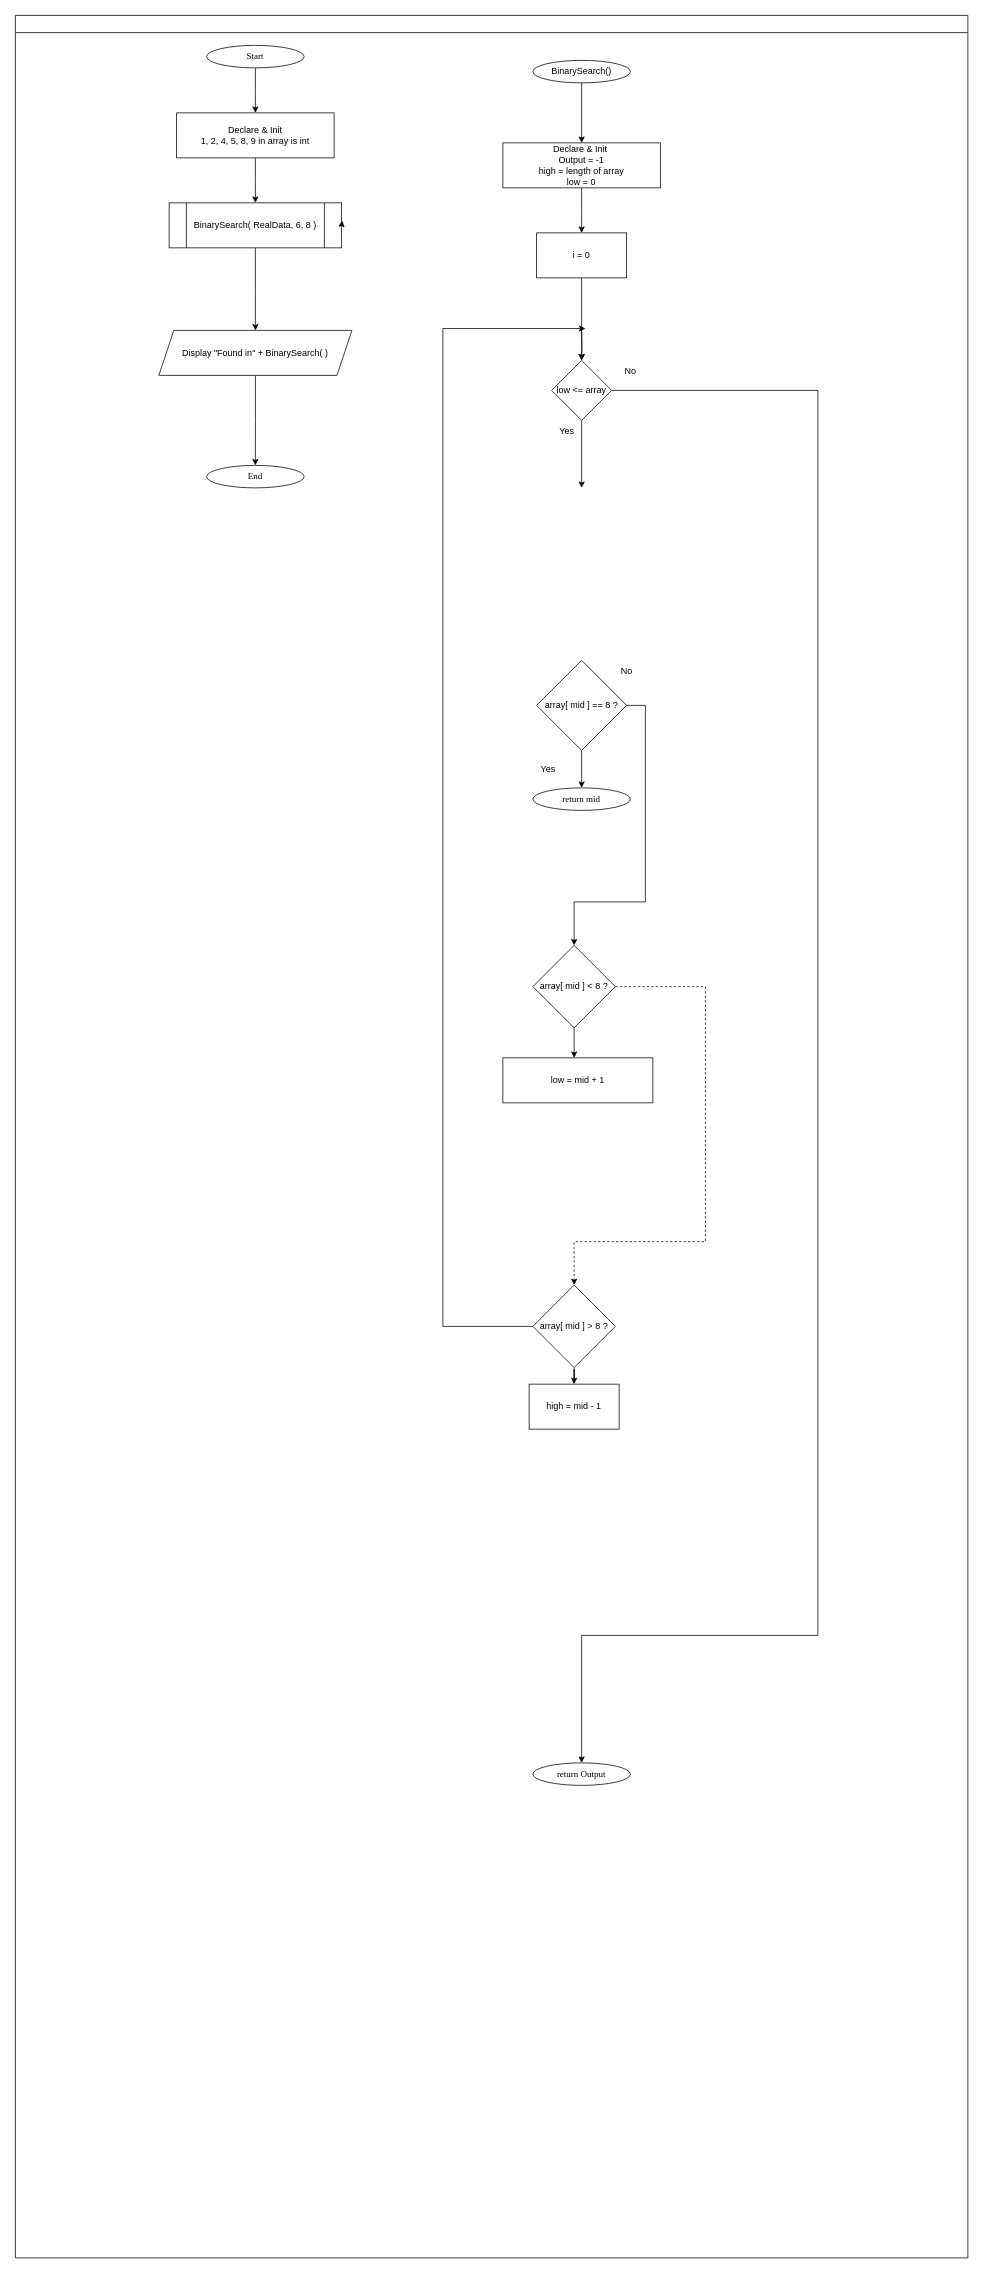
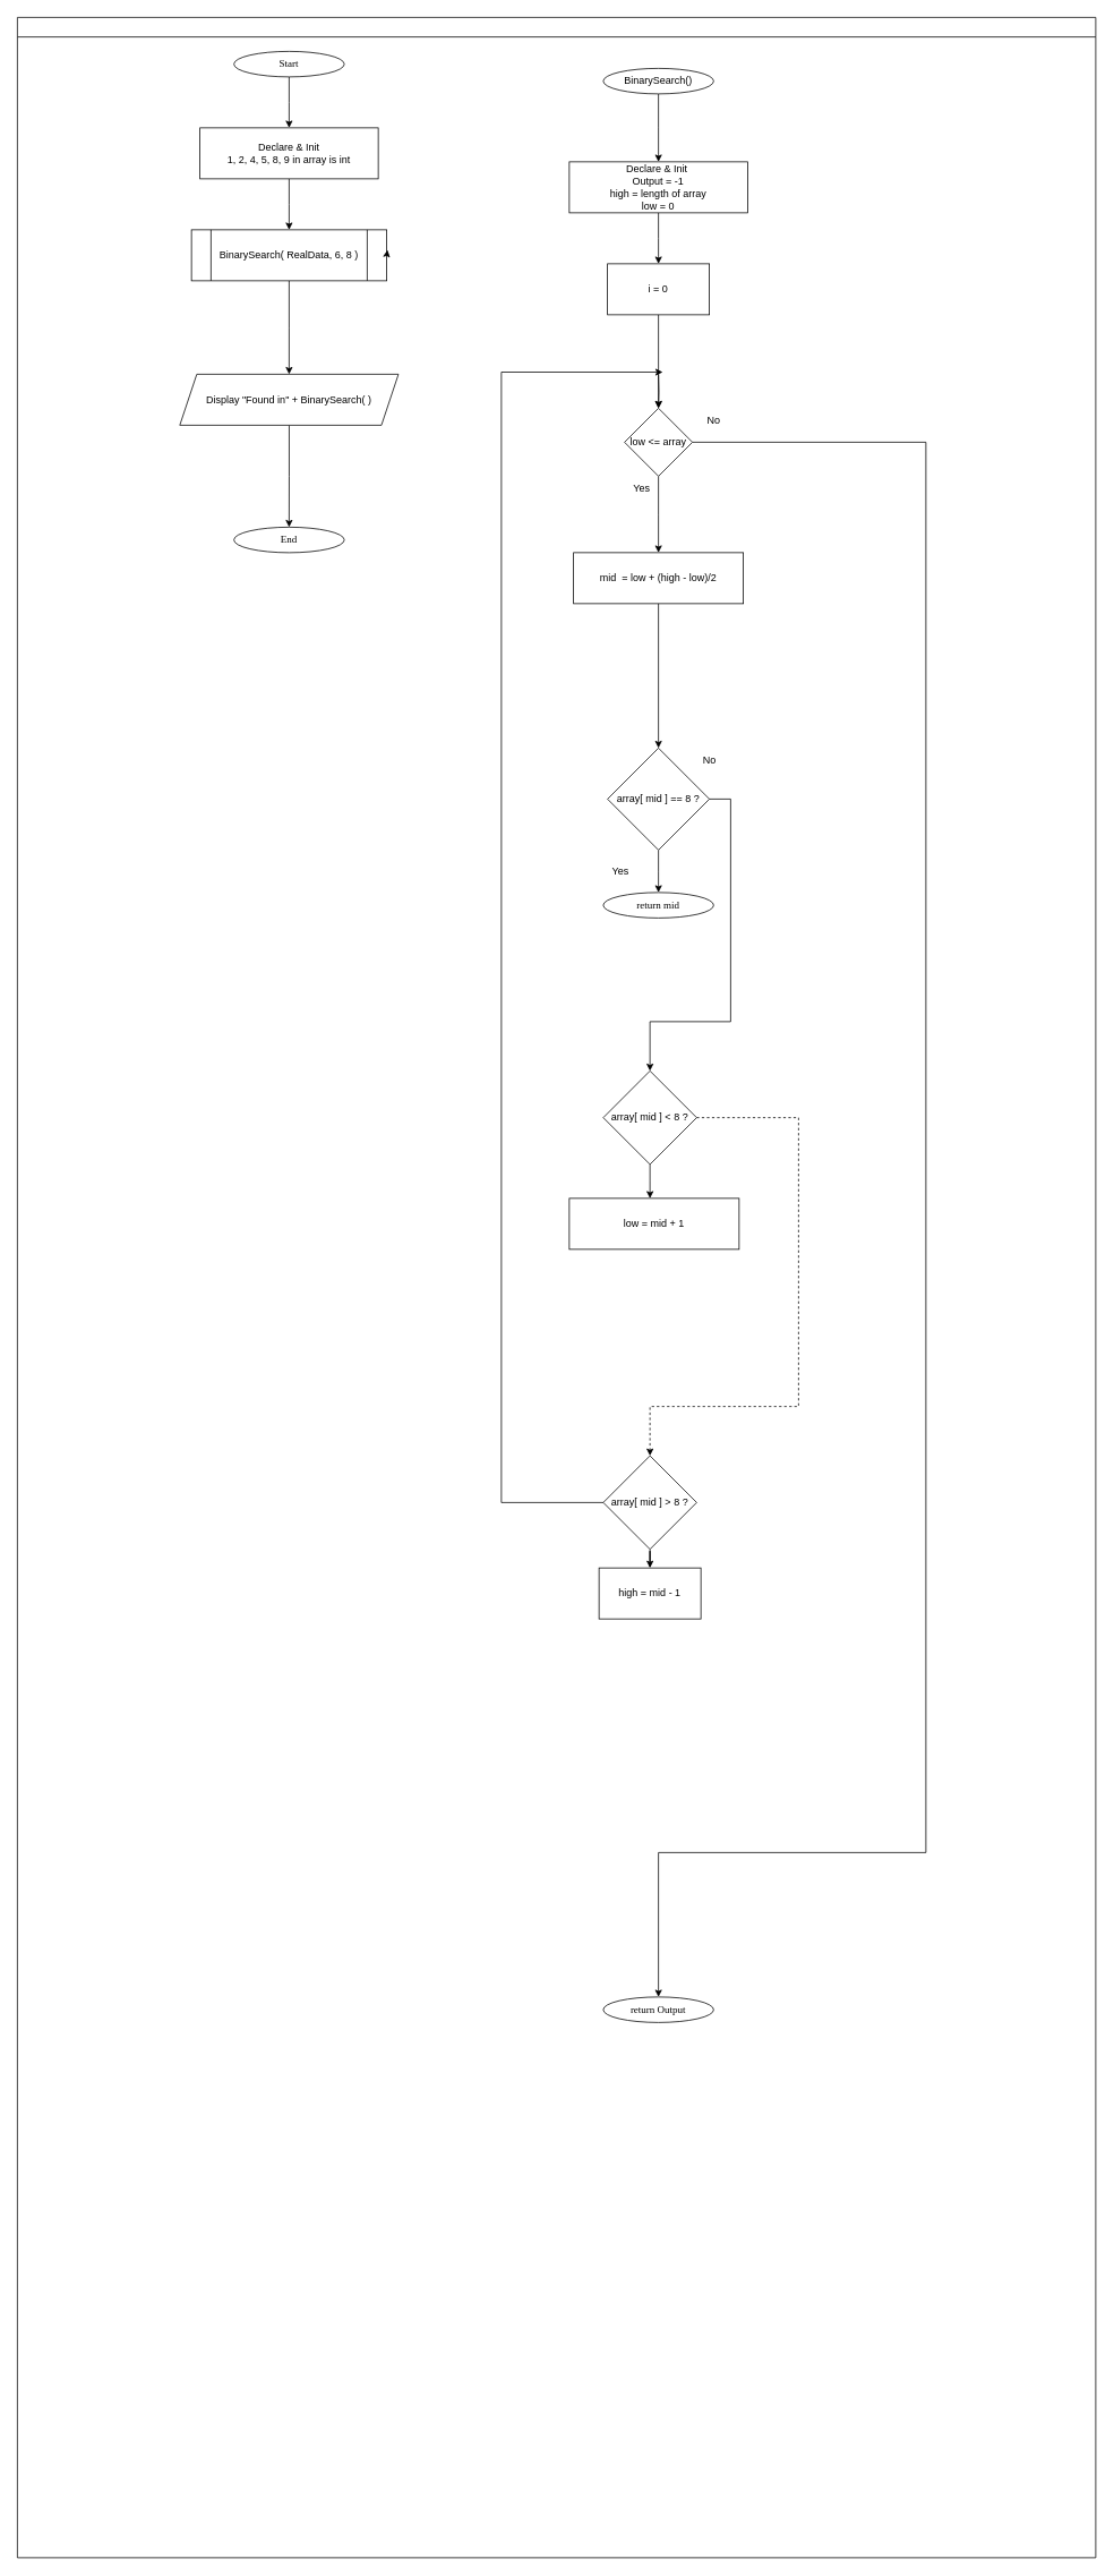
  <mxCell id="0" />
  <mxCell id="1" parent="0" />
  <mxCell id="2" value="" style="swimlane;fontFamily=Sarabun;fontSource=https%3A%2F%2Ffonts.googleapis.com%2Fcss%3Ffamily%3DSarabun;" parent="1" vertex="1"><mxGeometry x="20" y="20" width="1270" height="2990" as="geometry" /></mxCell>
  <mxCell id="3" style="edgeStyle=orthogonalEdgeStyle;rounded=0;orthogonalLoop=1;jettySize=auto;html=1;" parent="2" source="4" edge="1"><mxGeometry relative="1" as="geometry"><mxPoint x="320" y="130" as="targetPoint" /></mxGeometry></mxCell>
  <mxCell id="4" value="&lt;font data-font-src=&quot;https://fonts.googleapis.com/css?family=Sarabun&quot; face=&quot;Sarabun&quot;&gt;Start&lt;/font&gt;" style="ellipse;whiteSpace=wrap;html=1;" parent="2" vertex="1"><mxGeometry x="255" y="40" width="130" height="30" as="geometry" /></mxCell>
  <mxCell id="5" style="edgeStyle=orthogonalEdgeStyle;rounded=0;orthogonalLoop=1;jettySize=auto;html=1;" parent="2" source="6" edge="1"><mxGeometry relative="1" as="geometry"><mxPoint x="320" y="250" as="targetPoint" /></mxGeometry></mxCell>
  <mxCell id="6" value="Declare &amp;amp; Init&lt;div&gt;1, 2, 4, 5, 8, 9 in array is int&lt;/div&gt;" style="rounded=0;whiteSpace=wrap;html=1;" parent="2" vertex="1"><mxGeometry x="215" y="130" width="210" height="60" as="geometry" /></mxCell>
  <mxCell id="7" style="edgeStyle=orthogonalEdgeStyle;rounded=0;orthogonalLoop=1;jettySize=auto;html=1;" parent="2" source="8" edge="1"><mxGeometry relative="1" as="geometry"><mxPoint x="320" y="420" as="targetPoint" /></mxGeometry></mxCell>
  <mxCell id="8" value="BinarySearch( RealData, 6, 8 )" style="shape=process;whiteSpace=wrap;html=1;backgroundOutline=1;" parent="2" vertex="1"><mxGeometry x="205" y="250" width="230" height="60" as="geometry" /></mxCell>
  <mxCell id="9" style="edgeStyle=orthogonalEdgeStyle;rounded=0;orthogonalLoop=1;jettySize=auto;html=1;" parent="2" source="10" edge="1"><mxGeometry relative="1" as="geometry"><mxPoint x="320" y="600" as="targetPoint" /></mxGeometry></mxCell>
  <mxCell id="10" value="Display &quot;Found in&quot; + BinarySearch( )" style="shape=parallelogram;perimeter=parallelogramPerimeter;whiteSpace=wrap;html=1;fixedSize=1;" parent="2" vertex="1"><mxGeometry x="191.25" y="420" width="257.5" height="60" as="geometry" /></mxCell>
  <mxCell id="11" style="edgeStyle=orthogonalEdgeStyle;rounded=0;orthogonalLoop=1;jettySize=auto;html=1;" parent="2" source="12" edge="1"><mxGeometry relative="1" as="geometry"><mxPoint x="755" y="170" as="targetPoint" /></mxGeometry></mxCell>
  <mxCell id="12" value="BinarySearch()" style="ellipse;whiteSpace=wrap;html=1;" parent="2" vertex="1"><mxGeometry x="690" y="60" width="130" height="30" as="geometry" /></mxCell>
  <mxCell id="13" style="edgeStyle=orthogonalEdgeStyle;rounded=0;orthogonalLoop=1;jettySize=auto;html=1;" parent="2" source="14" edge="1"><mxGeometry relative="1" as="geometry"><mxPoint x="755" y="290" as="targetPoint" /></mxGeometry></mxCell>
  <mxCell id="14" value="Declare &amp;amp; Init&amp;nbsp;&lt;div&gt;Output = -1&lt;/div&gt;&lt;div&gt;high = length of array&lt;/div&gt;&lt;div&gt;low = 0&lt;/div&gt;" style="rounded=0;whiteSpace=wrap;html=1;" parent="2" vertex="1"><mxGeometry x="650" y="170" width="210" height="60" as="geometry" /></mxCell>
  <mxCell id="15" style="edgeStyle=orthogonalEdgeStyle;rounded=0;orthogonalLoop=1;jettySize=auto;html=1;entryX=0.5;entryY=0;entryDx=0;entryDy=0;" edge="1" parent="2" source="16" target="19"><mxGeometry relative="1" as="geometry" /></mxCell>
  <mxCell id="16" value="i = 0" style="rounded=0;whiteSpace=wrap;html=1;" parent="2" vertex="1"><mxGeometry x="695" y="290" width="120" height="60" as="geometry" /></mxCell>
  <mxCell id="17" style="edgeStyle=orthogonalEdgeStyle;rounded=0;orthogonalLoop=1;jettySize=auto;html=1;entryX=0.5;entryY=0;entryDx=0;entryDy=0;" parent="2" source="19" target="26" edge="1"><mxGeometry relative="1" as="geometry"><Array as="points"><mxPoint x="1070" y="500" /><mxPoint x="1070" y="2160" /><mxPoint x="755" y="2160" /></Array></mxGeometry></mxCell>
  <mxCell id="18" style="edgeStyle=orthogonalEdgeStyle;rounded=0;orthogonalLoop=1;jettySize=auto;html=1;" edge="1" parent="2" source="19"><mxGeometry relative="1" as="geometry"><mxPoint x="755" y="630" as="targetPoint" /></mxGeometry></mxCell>
  <mxCell id="19" value="low &amp;lt;= array" style="rhombus;whiteSpace=wrap;html=1;" parent="2" vertex="1"><mxGeometry x="715" y="460" width="80" height="80" as="geometry" /></mxCell>
  <mxCell id="20" value="&lt;font data-font-src=&quot;https://fonts.googleapis.com/css?family=Sarabun&quot; face=&quot;Sarabun&quot;&gt;return mid&lt;/font&gt;" style="ellipse;whiteSpace=wrap;html=1;" parent="2" vertex="1"><mxGeometry x="690" y="1030" width="130" height="30" as="geometry" /></mxCell>
  <mxCell id="21" style="edgeStyle=orthogonalEdgeStyle;rounded=0;orthogonalLoop=1;jettySize=auto;html=1;" parent="2" source="22" edge="1"><mxGeometry relative="1" as="geometry"><mxPoint x="755" y="1030" as="targetPoint" /></mxGeometry></mxCell>
  <mxCell id="22" value="array[ mid ] == 8 ?" style="rhombus;whiteSpace=wrap;html=1;" parent="2" vertex="1"><mxGeometry x="695" y="860" width="120" height="120" as="geometry" /></mxCell>
  <mxCell id="23" value="Yes" style="text;html=1;align=center;verticalAlign=middle;resizable=0;points=[];autosize=1;strokeColor=none;fillColor=none;" parent="2" vertex="1"><mxGeometry x="690" y="990" width="40" height="30" as="geometry" /></mxCell>
  <mxCell id="24" value="Yes" style="text;html=1;align=center;verticalAlign=middle;resizable=0;points=[];autosize=1;strokeColor=none;fillColor=none;" parent="2" vertex="1"><mxGeometry x="715" y="540" width="40" height="30" as="geometry" /></mxCell>
  <mxCell id="25" style="edgeStyle=orthogonalEdgeStyle;rounded=0;orthogonalLoop=1;jettySize=auto;html=1;entryX=0.5;entryY=0;entryDx=0;entryDy=0;" parent="2" target="19" edge="1"><mxGeometry relative="1" as="geometry"><mxPoint x="755" y="420" as="sourcePoint" /></mxGeometry></mxCell>
  <mxCell id="26" value="&lt;font data-font-src=&quot;https://fonts.googleapis.com/css?family=Sarabun&quot; face=&quot;Sarabun&quot;&gt;return Output&lt;/font&gt;" style="ellipse;whiteSpace=wrap;html=1;" parent="2" vertex="1"><mxGeometry x="690" y="2330" width="130" height="30" as="geometry" /></mxCell>
  <mxCell id="27" value="No" style="text;html=1;align=center;verticalAlign=middle;resizable=0;points=[];autosize=1;strokeColor=none;fillColor=none;" parent="2" vertex="1"><mxGeometry x="800" y="460" width="40" height="30" as="geometry" /></mxCell>
  <mxCell id="28" value="No" style="text;html=1;align=center;verticalAlign=middle;resizable=0;points=[];autosize=1;strokeColor=none;fillColor=none;" parent="2" vertex="1"><mxGeometry x="795" y="860" width="40" height="30" as="geometry" /></mxCell>
  <mxCell id="29" value="&lt;font data-font-src=&quot;https://fonts.googleapis.com/css?family=Sarabun&quot; face=&quot;Sarabun&quot;&gt;End&lt;/font&gt;" style="ellipse;whiteSpace=wrap;html=1;" parent="2" vertex="1"><mxGeometry x="255" y="600" width="130" height="30" as="geometry" /></mxCell>
  <mxCell id="30" style="edgeStyle=orthogonalEdgeStyle;rounded=0;orthogonalLoop=1;jettySize=auto;html=1;exitX=1;exitY=0.5;exitDx=0;exitDy=0;entryX=1.004;entryY=0.395;entryDx=0;entryDy=0;entryPerimeter=0;" edge="1" parent="2" source="8" target="8"><mxGeometry relative="1" as="geometry" /></mxCell>
+ <mxCell id="31" style="edgeStyle=orthogonalEdgeStyle;rounded=0;orthogonalLoop=1;jettySize=auto;html=1;" edge="1" parent="2" source="32" target="22"><mxGeometry relative="1" as="geometry" /></mxCell>
+ <mxCell id="32" value="mid&amp;nbsp; = low + (high - low)/2" style="rounded=0;whiteSpace=wrap;html=1;" vertex="1" parent="2"><mxGeometry x="655" y="630" width="200" height="60" as="geometry" /></mxCell>
  <mxCell id="33" style="edgeStyle=orthogonalEdgeStyle;rounded=0;orthogonalLoop=1;jettySize=auto;html=1;" edge="1" parent="2" source="35"><mxGeometry relative="1" as="geometry"><mxPoint x="745" y="1390" as="targetPoint" /></mxGeometry></mxCell>
  <mxCell id="34" style="edgeStyle=orthogonalEdgeStyle;rounded=0;orthogonalLoop=1;jettySize=auto;html=1;dashed=1;" edge="1" parent="2" source="35" target="41"><mxGeometry relative="1" as="geometry"><Array as="points"><mxPoint x="920" y="1295" /><mxPoint x="920" y="1635" /><mxPoint x="745" y="1635" /></Array></mxGeometry></mxCell>
  <mxCell id="35" value="array[ mid ] &amp;lt; 8 ?" style="rhombus;whiteSpace=wrap;html=1;" vertex="1" parent="2"><mxGeometry x="690" y="1240" width="110" height="110" as="geometry" /></mxCell>
  <mxCell id="36" style="edgeStyle=orthogonalEdgeStyle;rounded=0;orthogonalLoop=1;jettySize=auto;html=1;entryX=0.5;entryY=0;entryDx=0;entryDy=0;" edge="1" parent="2" source="22" target="35"><mxGeometry relative="1" as="geometry"><Array as="points"><mxPoint x="840" y="920" /><mxPoint x="840" y="1182" /><mxPoint x="745" y="1182" /></Array></mxGeometry></mxCell>
  <mxCell id="37" value="low = mid + 1" style="rounded=0;whiteSpace=wrap;html=1;" vertex="1" parent="2"><mxGeometry x="650" y="1390" width="200" height="60" as="geometry" /></mxCell>
  <mxCell id="38" value="high = mid - 1" style="rounded=0;whiteSpace=wrap;html=1;" vertex="1" parent="2"><mxGeometry x="685" y="1825" width="120" height="60" as="geometry" /></mxCell>
  <mxCell id="39" style="edgeStyle=orthogonalEdgeStyle;rounded=0;orthogonalLoop=1;jettySize=auto;html=1;entryX=0.5;entryY=0;entryDx=0;entryDy=0;" edge="1" parent="2" source="41" target="38"><mxGeometry relative="1" as="geometry" /></mxCell>
  <mxCell id="40" style="edgeStyle=orthogonalEdgeStyle;rounded=0;orthogonalLoop=1;jettySize=auto;html=1;" edge="1" parent="2" source="41"><mxGeometry relative="1" as="geometry"><mxPoint x="760" y="417.5" as="targetPoint" /><Array as="points"><mxPoint x="570" y="1748" /><mxPoint x="570" y="417" /></Array></mxGeometry></mxCell>
  <mxCell id="41" value="array[ mid ] &amp;gt; 8 ?" style="rhombus;whiteSpace=wrap;html=1;" vertex="1" parent="2"><mxGeometry x="690" y="1693" width="110" height="110" as="geometry" /></mxCell>
